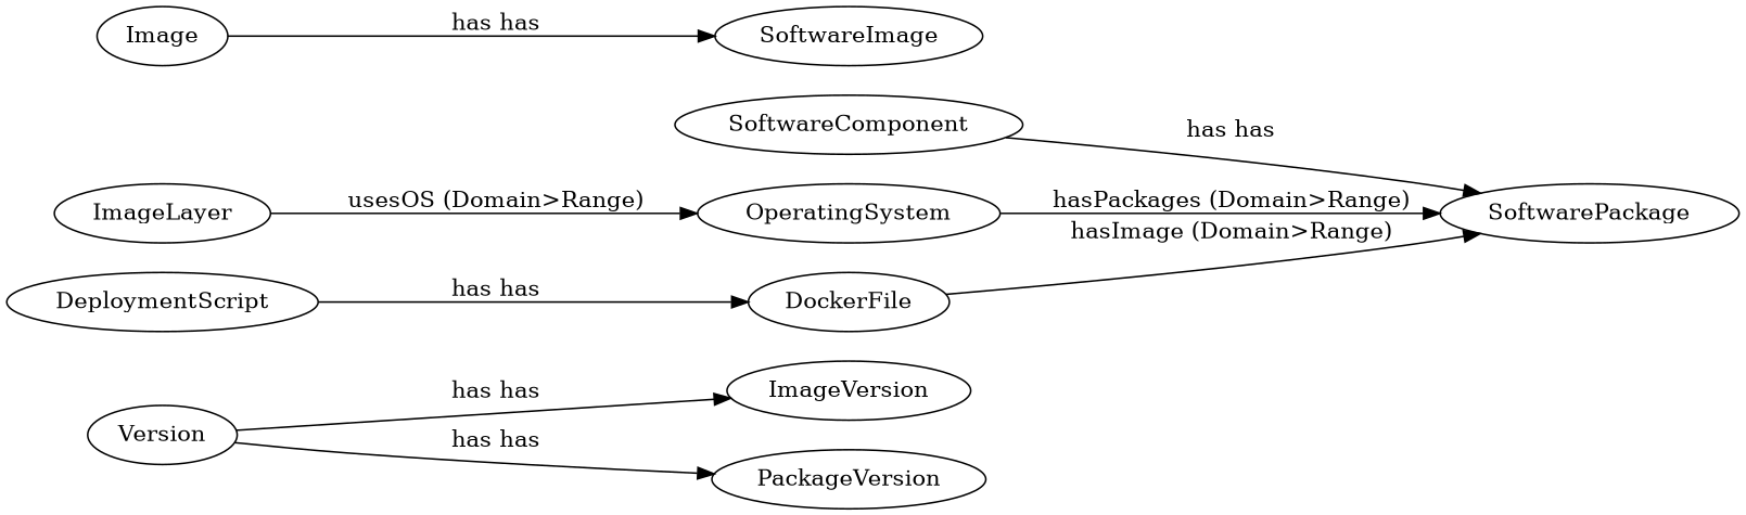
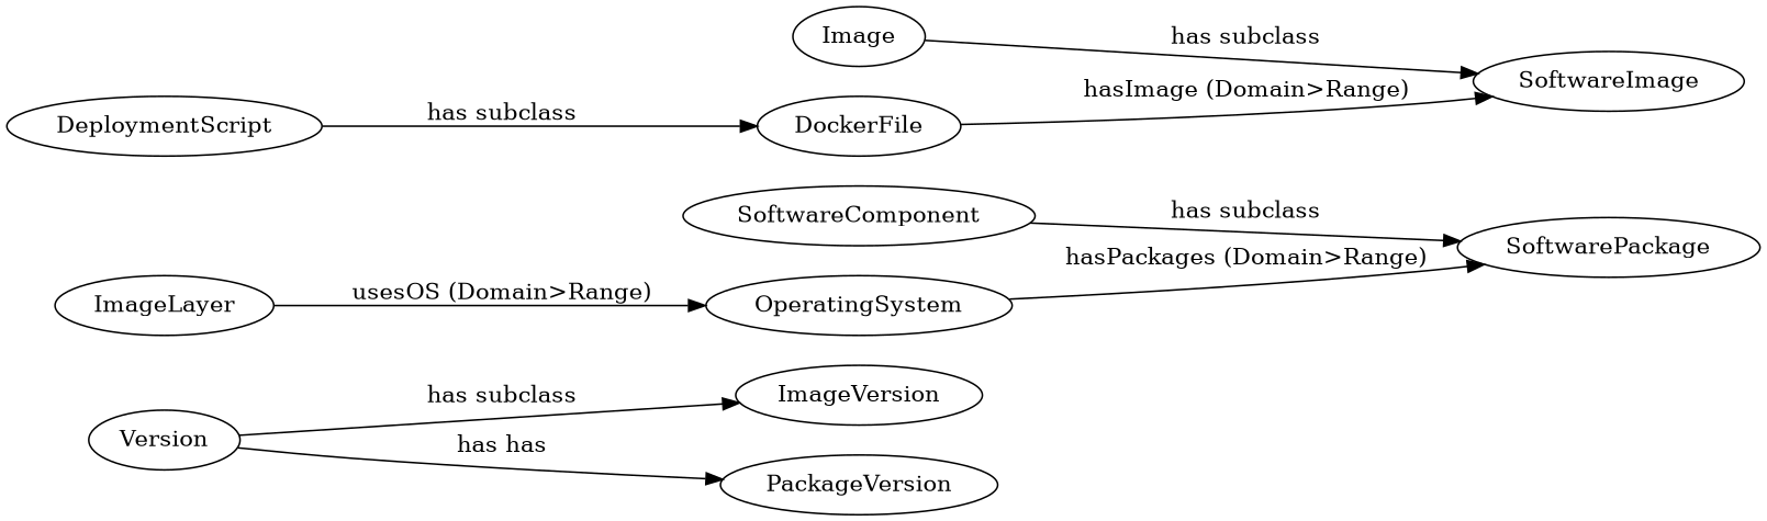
  digraph {
    rankdir=LR
    Version
    ImageVersion
    PackageVersion
    SoftwareComponent
    SoftwarePackage
    OperatingSystem
    ImageLayer
    Image
    SoftwareImage
    DeploymentScript
    DockerFile
-   Version -> ImageVersion [label="has has"]
+   Version -> ImageVersion [label="has subclass"]
    Version -> PackageVersion [label="has has"]
-   SoftwareComponent -> SoftwarePackage [label="has has"]
+   SoftwareComponent -> SoftwarePackage [label="has subclass"]
    OperatingSystem -> SoftwarePackage [label="hasPackages (Domain>Range)"]
    ImageLayer -> OperatingSystem [label="usesOS (Domain>Range)"]
-   Image -> SoftwareImage [label="has has"]
-   DeploymentScript -> DockerFile [label="has has"]
-   DockerFile -> SoftwarePackage [label="hasImage (Domain>Range)"]
+   Image -> SoftwareImage [label="has subclass"]
+   DeploymentScript -> DockerFile [label="has subclass"]
+   DockerFile -> SoftwareImage [label="hasImage (Domain>Range)"]
  }
